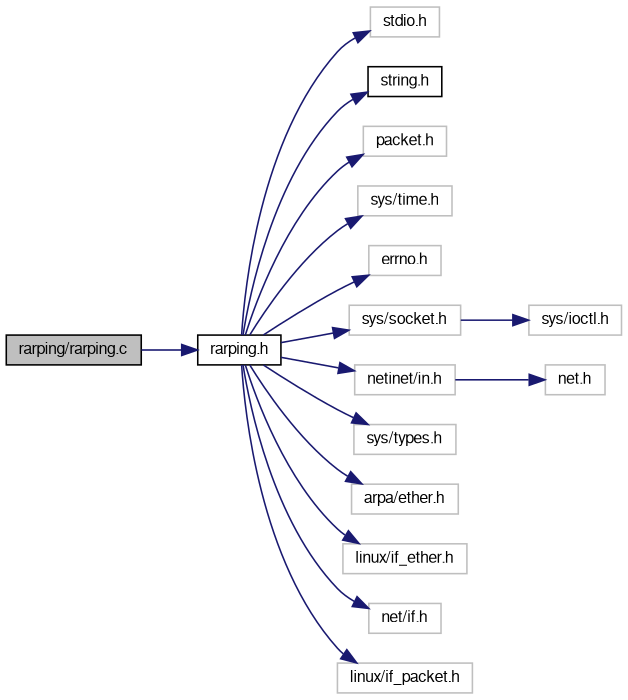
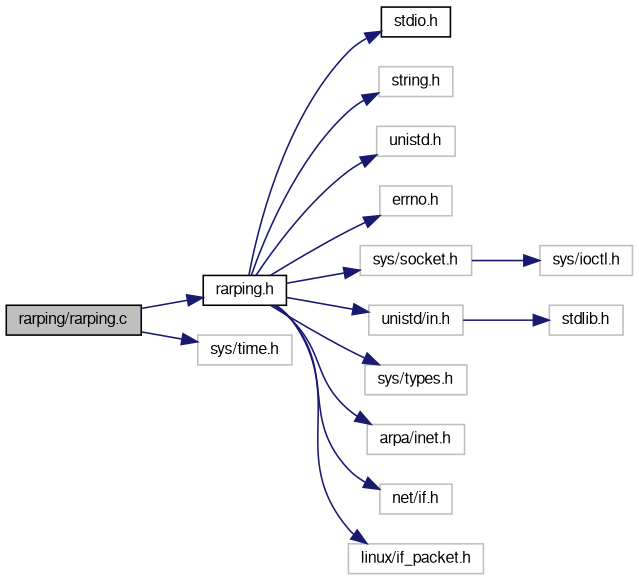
  digraph {
    rankdir=LR
    node [color=grey75 fontname=FreeSans fontsize=10 shape=record]
    edge [color=midnightblue fontname=FreeSans fontsize=10 labelfontname=FreeSans labelfontsize=10 style=solid]
    n1 [color=black fillcolor=grey75 fontcolor=black height=0.2 label="rarping/rarping.c" style=filled width=0.4]
    n2 [color=black height=0.2 label="rarping.h" width=0.4]
-   n3 [height=0.2 label="stdio.h" width=0.4]
-   n4 [color=black height=0.2 label="string.h" width=0.4]
-   n5 [height=0.2 label="packet.h" width=0.4]
+   n3 [color=black height=0.2 label="stdio.h" width=0.4]
+   n4 [height=0.2 label="string.h" width=0.4]
+   n5 [height=0.2 label="unistd.h" width=0.4]
    n6 [height=0.2 label="sys/time.h" width=0.4]
    n7 [height=0.2 label="errno.h" width=0.4]
    n8 [height=0.2 label="sys/socket.h" width=0.4]
-   n9 [height=0.2 label="netinet/in.h" width=0.4]
+   n9 [height=0.2 label="unistd/in.h" width=0.4]
    n10 [height=0.2 label="sys/types.h" width=0.4]
-   n11 [height=0.2 label="arpa/ether.h" width=0.4]
-   n12 [height=0.2 label="linux/if_ether.h" width=0.4]
+   n11 [height=0.2 label="arpa/inet.h" width=0.4]
    n13 [height=0.2 label="net/if.h" width=0.4]
    n14 [height=0.2 label="linux/if_packet.h" width=0.4]
-   n15 [height=0.2 label="net.h" width=0.4]
+   n15 [height=0.2 label="stdlib.h" width=0.4]
    n16 [height=0.2 label="sys/ioctl.h" width=0.4]
    n1 -> n2
    n2 -> n3
    n2 -> n4
    n2 -> n5
-   n2 -> n6
+   n1 -> n6
    n2 -> n7
    n2 -> n8
    n2 -> n9
    n2 -> n10
    n2 -> n11
-   n2 -> n12
    n2 -> n13
    n2 -> n14
    n8 -> n16
    n9 -> n15
  }
